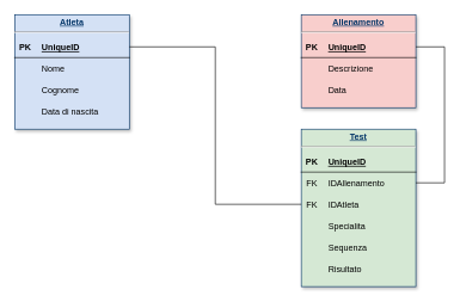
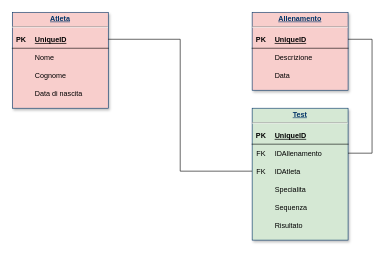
  <mxCell id="0" />
  <mxCell id="1" parent="0" />
  <mxCell id="2" value="&lt;p style=&quot;margin: 0px ; margin-top: 4px ; text-align: center ; text-decoration: underline&quot;&gt;&lt;strong&gt;Allenamento&lt;/strong&gt;&lt;/p&gt;&lt;hr&gt;&lt;p style=&quot;margin: 0px ; margin-left: 8px&quot;&gt;&lt;br&gt;&lt;/p&gt;" style="verticalAlign=top;align=left;overflow=fill;fontSize=12;fontFamily=Helvetica;html=1;strokeColor=#003366;shadow=1;fillColor=#f8cecc;fontColor=#003366;" parent="1" vertex="1"><mxGeometry x="420" y="20" width="160" height="130" as="geometry" /></mxCell>
- <mxCell id="3" value="&lt;p style=&quot;margin: 0px ; margin-top: 4px ; text-align: center ; text-decoration: underline&quot;&gt;&lt;strong&gt;Atleta&lt;/strong&gt;&lt;/p&gt;&lt;hr&gt;&lt;p style=&quot;margin: 0px ; margin-left: 8px&quot;&gt;&lt;br&gt;&lt;/p&gt;" style="verticalAlign=top;align=left;overflow=fill;fontSize=12;fontFamily=Helvetica;html=1;strokeColor=#003366;shadow=1;fillColor=#D4E1F5;fontColor=#003366" parent="1" vertex="1"><mxGeometry x="20" y="20" width="160" height="160" as="geometry" /></mxCell>
+ <mxCell id="3" value="&lt;p style=&quot;margin: 0px ; margin-top: 4px ; text-align: center ; text-decoration: underline&quot;&gt;&lt;strong&gt;Atleta&lt;/strong&gt;&lt;/p&gt;&lt;hr&gt;&lt;p style=&quot;margin: 0px ; margin-left: 8px&quot;&gt;&lt;br&gt;&lt;/p&gt;" style="verticalAlign=top;align=left;overflow=fill;fontSize=12;fontFamily=Helvetica;html=1;strokeColor=#003366;shadow=1;fillColor=#f8cecc;fontColor=#003366;" parent="1" vertex="1"><mxGeometry x="20" y="20" width="160" height="160" as="geometry" /></mxCell>
  <mxCell id="4" value="" style="shape=table;startSize=0;container=1;collapsible=1;childLayout=tableLayout;fixedRows=1;rowLines=0;fontStyle=0;align=center;resizeLast=1;strokeColor=none;fillColor=none;collapsible=0;" vertex="1" parent="1"><mxGeometry x="20" y="50" width="160" height="120" as="geometry" /></mxCell>
  <mxCell id="5" value="" style="shape=tableRow;horizontal=0;startSize=0;swimlaneHead=0;swimlaneBody=0;fillColor=none;collapsible=0;dropTarget=0;points=[[0,0.5],[1,0.5]];portConstraint=eastwest;top=0;left=0;right=0;bottom=1;" vertex="1" parent="4"><mxGeometry width="160" height="30" as="geometry" /></mxCell>
  <mxCell id="6" value="PK" style="shape=partialRectangle;connectable=0;fillColor=none;top=0;left=0;bottom=0;right=0;fontStyle=1;overflow=hidden;" vertex="1" parent="5"><mxGeometry width="30" height="30" as="geometry"><mxRectangle width="30" height="30" as="alternateBounds" /></mxGeometry></mxCell>
  <mxCell id="7" value="UniqueID" style="shape=partialRectangle;connectable=0;fillColor=none;top=0;left=0;bottom=0;right=0;align=left;spacingLeft=6;fontStyle=5;overflow=hidden;" vertex="1" parent="5"><mxGeometry x="30" width="130" height="30" as="geometry"><mxRectangle width="130" height="30" as="alternateBounds" /></mxGeometry></mxCell>
  <mxCell id="8" value="" style="shape=tableRow;horizontal=0;startSize=0;swimlaneHead=0;swimlaneBody=0;fillColor=none;collapsible=0;dropTarget=0;points=[[0,0.5],[1,0.5]];portConstraint=eastwest;top=0;left=0;right=0;bottom=0;" vertex="1" parent="4"><mxGeometry y="30" width="160" height="30" as="geometry" /></mxCell>
  <mxCell id="9" value="" style="shape=partialRectangle;connectable=0;fillColor=none;top=0;left=0;bottom=0;right=0;editable=1;overflow=hidden;" vertex="1" parent="8"><mxGeometry width="30" height="30" as="geometry"><mxRectangle width="30" height="30" as="alternateBounds" /></mxGeometry></mxCell>
  <mxCell id="10" value="Nome" style="shape=partialRectangle;connectable=0;fillColor=none;top=0;left=0;bottom=0;right=0;align=left;spacingLeft=6;overflow=hidden;" vertex="1" parent="8"><mxGeometry x="30" width="130" height="30" as="geometry"><mxRectangle width="130" height="30" as="alternateBounds" /></mxGeometry></mxCell>
  <mxCell id="11" value="" style="shape=tableRow;horizontal=0;startSize=0;swimlaneHead=0;swimlaneBody=0;fillColor=none;collapsible=0;dropTarget=0;points=[[0,0.5],[1,0.5]];portConstraint=eastwest;top=0;left=0;right=0;bottom=0;" vertex="1" parent="4"><mxGeometry y="60" width="160" height="30" as="geometry" /></mxCell>
  <mxCell id="12" value="" style="shape=partialRectangle;connectable=0;fillColor=none;top=0;left=0;bottom=0;right=0;editable=1;overflow=hidden;" vertex="1" parent="11"><mxGeometry width="30" height="30" as="geometry"><mxRectangle width="30" height="30" as="alternateBounds" /></mxGeometry></mxCell>
  <mxCell id="13" value="Cognome" style="shape=partialRectangle;connectable=0;fillColor=none;top=0;left=0;bottom=0;right=0;align=left;spacingLeft=6;overflow=hidden;" vertex="1" parent="11"><mxGeometry x="30" width="130" height="30" as="geometry"><mxRectangle width="130" height="30" as="alternateBounds" /></mxGeometry></mxCell>
  <mxCell id="14" value="" style="shape=tableRow;horizontal=0;startSize=0;swimlaneHead=0;swimlaneBody=0;fillColor=none;collapsible=0;dropTarget=0;points=[[0,0.5],[1,0.5]];portConstraint=eastwest;top=0;left=0;right=0;bottom=0;" vertex="1" parent="4"><mxGeometry y="90" width="160" height="30" as="geometry" /></mxCell>
  <mxCell id="15" value="" style="shape=partialRectangle;connectable=0;fillColor=none;top=0;left=0;bottom=0;right=0;editable=1;overflow=hidden;" vertex="1" parent="14"><mxGeometry width="30" height="30" as="geometry"><mxRectangle width="30" height="30" as="alternateBounds" /></mxGeometry></mxCell>
  <mxCell id="16" value="Data di nascita" style="shape=partialRectangle;connectable=0;fillColor=none;top=0;left=0;bottom=0;right=0;align=left;spacingLeft=6;overflow=hidden;" vertex="1" parent="14"><mxGeometry x="30" width="130" height="30" as="geometry"><mxRectangle width="130" height="30" as="alternateBounds" /></mxGeometry></mxCell>
  <mxCell id="17" value="" style="shape=table;startSize=0;container=1;collapsible=1;childLayout=tableLayout;fixedRows=1;rowLines=0;fontStyle=0;align=center;resizeLast=1;strokeColor=none;fillColor=none;collapsible=0;" vertex="1" parent="1"><mxGeometry x="420" y="50" width="160" height="90" as="geometry" /></mxCell>
  <mxCell id="18" value="" style="shape=tableRow;horizontal=0;startSize=0;swimlaneHead=0;swimlaneBody=0;fillColor=none;collapsible=0;dropTarget=0;points=[[0,0.5],[1,0.5]];portConstraint=eastwest;top=0;left=0;right=0;bottom=1;" vertex="1" parent="17"><mxGeometry width="160" height="30" as="geometry" /></mxCell>
  <mxCell id="19" value="PK" style="shape=partialRectangle;connectable=0;fillColor=none;top=0;left=0;bottom=0;right=0;fontStyle=1;overflow=hidden;" vertex="1" parent="18"><mxGeometry width="30" height="30" as="geometry"><mxRectangle width="30" height="30" as="alternateBounds" /></mxGeometry></mxCell>
  <mxCell id="20" value="UniqueID" style="shape=partialRectangle;connectable=0;fillColor=none;top=0;left=0;bottom=0;right=0;align=left;spacingLeft=6;fontStyle=5;overflow=hidden;" vertex="1" parent="18"><mxGeometry x="30" width="130" height="30" as="geometry"><mxRectangle width="130" height="30" as="alternateBounds" /></mxGeometry></mxCell>
  <mxCell id="21" value="" style="shape=tableRow;horizontal=0;startSize=0;swimlaneHead=0;swimlaneBody=0;fillColor=none;collapsible=0;dropTarget=0;points=[[0,0.5],[1,0.5]];portConstraint=eastwest;top=0;left=0;right=0;bottom=0;" vertex="1" parent="17"><mxGeometry y="30" width="160" height="30" as="geometry" /></mxCell>
  <mxCell id="22" value="" style="shape=partialRectangle;connectable=0;fillColor=none;top=0;left=0;bottom=0;right=0;editable=1;overflow=hidden;" vertex="1" parent="21"><mxGeometry width="30" height="30" as="geometry"><mxRectangle width="30" height="30" as="alternateBounds" /></mxGeometry></mxCell>
  <mxCell id="23" value="Descrizione" style="shape=partialRectangle;connectable=0;fillColor=none;top=0;left=0;bottom=0;right=0;align=left;spacingLeft=6;overflow=hidden;" vertex="1" parent="21"><mxGeometry x="30" width="130" height="30" as="geometry"><mxRectangle width="130" height="30" as="alternateBounds" /></mxGeometry></mxCell>
  <mxCell id="24" value="" style="shape=tableRow;horizontal=0;startSize=0;swimlaneHead=0;swimlaneBody=0;fillColor=none;collapsible=0;dropTarget=0;points=[[0,0.5],[1,0.5]];portConstraint=eastwest;top=0;left=0;right=0;bottom=0;" vertex="1" parent="17"><mxGeometry y="60" width="160" height="30" as="geometry" /></mxCell>
  <mxCell id="25" value="" style="shape=partialRectangle;connectable=0;fillColor=none;top=0;left=0;bottom=0;right=0;editable=1;overflow=hidden;" vertex="1" parent="24"><mxGeometry width="30" height="30" as="geometry"><mxRectangle width="30" height="30" as="alternateBounds" /></mxGeometry></mxCell>
  <mxCell id="26" value="Data" style="shape=partialRectangle;connectable=0;fillColor=none;top=0;left=0;bottom=0;right=0;align=left;spacingLeft=6;overflow=hidden;" vertex="1" parent="24"><mxGeometry x="30" width="130" height="30" as="geometry"><mxRectangle width="130" height="30" as="alternateBounds" /></mxGeometry></mxCell>
  <mxCell id="27" value="&lt;p style=&quot;margin: 0px ; margin-top: 4px ; text-align: center ; text-decoration: underline&quot;&gt;&lt;strong&gt;Test&lt;/strong&gt;&lt;/p&gt;&lt;hr&gt;&lt;p style=&quot;margin: 0px ; margin-left: 8px&quot;&gt;&lt;br&gt;&lt;/p&gt;" style="verticalAlign=top;align=left;overflow=fill;fontSize=12;fontFamily=Helvetica;html=1;strokeColor=#003366;shadow=1;fillColor=#d5e8d4;fontColor=#003366;" vertex="1" parent="1"><mxGeometry x="420" y="180" width="160" height="220" as="geometry" /></mxCell>
  <mxCell id="28" value="" style="shape=table;startSize=0;container=1;collapsible=1;childLayout=tableLayout;fixedRows=1;rowLines=0;fontStyle=0;align=center;resizeLast=1;strokeColor=none;fillColor=none;collapsible=0;" vertex="1" parent="1"><mxGeometry x="420" y="240" width="160" height="150" as="geometry" /></mxCell>
  <mxCell id="29" value="" style="shape=tableRow;horizontal=0;startSize=0;swimlaneHead=0;swimlaneBody=0;fillColor=none;collapsible=0;dropTarget=0;points=[[0,0.5],[1,0.5]];portConstraint=eastwest;top=0;left=0;right=0;bottom=0;" vertex="1" parent="28"><mxGeometry width="160" height="30" as="geometry" /></mxCell>
  <mxCell id="30" value="FK" style="shape=partialRectangle;connectable=0;fillColor=none;top=0;left=0;bottom=0;right=0;fontStyle=0;overflow=hidden;" vertex="1" parent="29"><mxGeometry width="30" height="30" as="geometry"><mxRectangle width="30" height="30" as="alternateBounds" /></mxGeometry></mxCell>
  <mxCell id="31" value="IDAllenamento" style="shape=partialRectangle;connectable=0;fillColor=none;top=0;left=0;bottom=0;right=0;align=left;spacingLeft=6;fontStyle=0;overflow=hidden;" vertex="1" parent="29"><mxGeometry x="30" width="130" height="30" as="geometry"><mxRectangle width="130" height="30" as="alternateBounds" /></mxGeometry></mxCell>
  <mxCell id="32" value="" style="shape=tableRow;horizontal=0;startSize=0;swimlaneHead=0;swimlaneBody=0;fillColor=none;collapsible=0;dropTarget=0;points=[[0,0.5],[1,0.5]];portConstraint=eastwest;top=0;left=0;right=0;bottom=0;" vertex="1" parent="28"><mxGeometry y="30" width="160" height="30" as="geometry" /></mxCell>
  <mxCell id="33" value="FK" style="shape=partialRectangle;connectable=0;fillColor=none;top=0;left=0;bottom=0;right=0;fontStyle=0;overflow=hidden;" vertex="1" parent="32"><mxGeometry width="30" height="30" as="geometry"><mxRectangle width="30" height="30" as="alternateBounds" /></mxGeometry></mxCell>
  <mxCell id="34" value="IDAtleta" style="shape=partialRectangle;connectable=0;fillColor=none;top=0;left=0;bottom=0;right=0;align=left;spacingLeft=6;fontStyle=0;overflow=hidden;" vertex="1" parent="32"><mxGeometry x="30" width="130" height="30" as="geometry"><mxRectangle width="130" height="30" as="alternateBounds" /></mxGeometry></mxCell>
  <mxCell id="35" value="" style="shape=tableRow;horizontal=0;startSize=0;swimlaneHead=0;swimlaneBody=0;fillColor=none;collapsible=0;dropTarget=0;points=[[0,0.5],[1,0.5]];portConstraint=eastwest;top=0;left=0;right=0;bottom=0;" vertex="1" parent="28"><mxGeometry y="60" width="160" height="30" as="geometry" /></mxCell>
  <mxCell id="36" value="" style="shape=partialRectangle;connectable=0;fillColor=none;top=0;left=0;bottom=0;right=0;editable=1;overflow=hidden;" vertex="1" parent="35"><mxGeometry width="30" height="30" as="geometry"><mxRectangle width="30" height="30" as="alternateBounds" /></mxGeometry></mxCell>
  <mxCell id="37" value="Specialita" style="shape=partialRectangle;connectable=0;fillColor=none;top=0;left=0;bottom=0;right=0;align=left;spacingLeft=6;overflow=hidden;" vertex="1" parent="35"><mxGeometry x="30" width="130" height="30" as="geometry"><mxRectangle width="130" height="30" as="alternateBounds" /></mxGeometry></mxCell>
  <mxCell id="38" value="" style="shape=tableRow;horizontal=0;startSize=0;swimlaneHead=0;swimlaneBody=0;fillColor=none;collapsible=0;dropTarget=0;points=[[0,0.5],[1,0.5]];portConstraint=eastwest;top=0;left=0;right=0;bottom=0;" vertex="1" parent="28"><mxGeometry y="90" width="160" height="30" as="geometry" /></mxCell>
  <mxCell id="39" value="" style="shape=partialRectangle;connectable=0;fillColor=none;top=0;left=0;bottom=0;right=0;editable=1;overflow=hidden;" vertex="1" parent="38"><mxGeometry width="30" height="30" as="geometry"><mxRectangle width="30" height="30" as="alternateBounds" /></mxGeometry></mxCell>
  <mxCell id="40" value="Sequenza" style="shape=partialRectangle;connectable=0;fillColor=none;top=0;left=0;bottom=0;right=0;align=left;spacingLeft=6;overflow=hidden;" vertex="1" parent="38"><mxGeometry x="30" width="130" height="30" as="geometry"><mxRectangle width="130" height="30" as="alternateBounds" /></mxGeometry></mxCell>
  <mxCell id="41" value="" style="shape=tableRow;horizontal=0;startSize=0;swimlaneHead=0;swimlaneBody=0;fillColor=none;collapsible=0;dropTarget=0;points=[[0,0.5],[1,0.5]];portConstraint=eastwest;top=0;left=0;right=0;bottom=0;" vertex="1" parent="28"><mxGeometry y="120" width="160" height="30" as="geometry" /></mxCell>
  <mxCell id="42" value="" style="shape=partialRectangle;connectable=0;fillColor=none;top=0;left=0;bottom=0;right=0;editable=1;overflow=hidden;" vertex="1" parent="41"><mxGeometry width="30" height="30" as="geometry"><mxRectangle width="30" height="30" as="alternateBounds" /></mxGeometry></mxCell>
  <mxCell id="43" value="Risultato" style="shape=partialRectangle;connectable=0;fillColor=none;top=0;left=0;bottom=0;right=0;align=left;spacingLeft=6;overflow=hidden;" vertex="1" parent="41"><mxGeometry x="30" width="130" height="30" as="geometry"><mxRectangle width="130" height="30" as="alternateBounds" /></mxGeometry></mxCell>
  <mxCell id="44" value="" style="shape=table;startSize=0;container=1;collapsible=1;childLayout=tableLayout;fixedRows=1;rowLines=0;fontStyle=0;align=center;resizeLast=1;strokeColor=none;fillColor=none;collapsible=0;" vertex="1" parent="1"><mxGeometry x="420" y="210" width="160" height="30" as="geometry" /></mxCell>
  <mxCell id="45" value="" style="shape=tableRow;horizontal=0;startSize=0;swimlaneHead=0;swimlaneBody=0;fillColor=none;collapsible=0;dropTarget=0;points=[[0,0.5],[1,0.5]];portConstraint=eastwest;top=0;left=0;right=0;bottom=1;" vertex="1" parent="44"><mxGeometry width="160" height="30" as="geometry" /></mxCell>
  <mxCell id="46" value="PK" style="shape=partialRectangle;connectable=0;fillColor=none;top=0;left=0;bottom=0;right=0;fontStyle=1;overflow=hidden;" vertex="1" parent="45"><mxGeometry width="30" height="30" as="geometry"><mxRectangle width="30" height="30" as="alternateBounds" /></mxGeometry></mxCell>
  <mxCell id="47" value="UniqueID" style="shape=partialRectangle;connectable=0;fillColor=none;top=0;left=0;bottom=0;right=0;align=left;spacingLeft=6;fontStyle=5;overflow=hidden;" vertex="1" parent="45"><mxGeometry x="30" width="130" height="30" as="geometry"><mxRectangle width="130" height="30" as="alternateBounds" /></mxGeometry></mxCell>
  <mxCell id="48" value="" style="endArrow=none;html=1;rounded=0;entryX=1;entryY=0.5;entryDx=0;entryDy=0;exitX=1;exitY=0.5;exitDx=0;exitDy=0;" edge="1" parent="1" source="29" target="18"><mxGeometry width="50" height="50" relative="1" as="geometry"><mxPoint x="240" y="190" as="sourcePoint" /><mxPoint x="290" y="140" as="targetPoint" /><Array as="points"><mxPoint x="620" y="255" /><mxPoint x="620" y="65" /></Array></mxGeometry></mxCell>
  <mxCell id="49" style="edgeStyle=orthogonalEdgeStyle;rounded=0;orthogonalLoop=1;jettySize=auto;html=1;exitX=1;exitY=0.5;exitDx=0;exitDy=0;entryX=0;entryY=0.5;entryDx=0;entryDy=0;strokeColor=none;endArrow=none;endFill=0;" edge="1" parent="1" source="5" target="32"><mxGeometry relative="1" as="geometry" /></mxCell>
  <mxCell id="50" value="" style="endArrow=none;html=1;rounded=0;exitX=1;exitY=0.5;exitDx=0;exitDy=0;entryX=0;entryY=0.5;entryDx=0;entryDy=0;" edge="1" parent="1" source="5" target="32"><mxGeometry width="50" height="50" relative="1" as="geometry"><mxPoint x="240" y="190" as="sourcePoint" /><mxPoint x="290" y="140" as="targetPoint" /><Array as="points"><mxPoint x="300" y="65" /><mxPoint x="300" y="285" /></Array></mxGeometry></mxCell>
